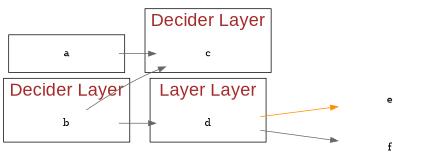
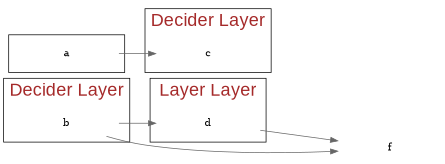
  digraph {
    fontcolor=brown
    fontname=Arial
    fontsize=25
    rankdir=LR
    node [margin=0 shape=none]
    edge [color=gray40 fontname=Arial fontsize=20]
    a [width=2]
    c [width=2]
    b [width=2]
    d [width=2]
-   e [width=2]
    f [width=2]
    subgraph cluster_1 {
      a
    }
    subgraph cluster_2 {
      label="Decider Layer"
      c
    }
    subgraph cluster_3 {
      label="Decider Layer"
      b
    }
    subgraph cluster_4 {
      label="Layer Layer"
      d
    }
    a -> c
-   b -> c
+   b -> f
    b -> d
-   d -> e [color=darkorange label="            "]
    d -> f [label="            "]
  }
